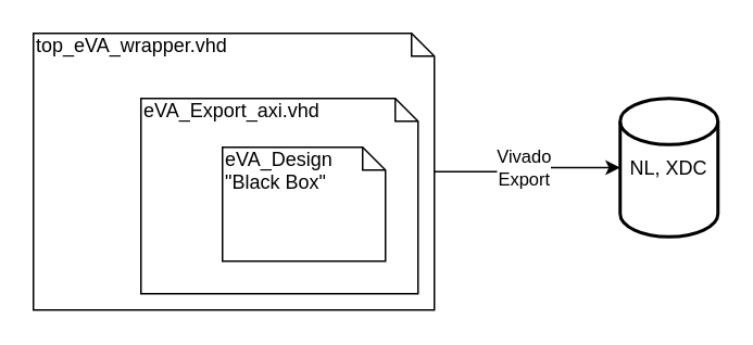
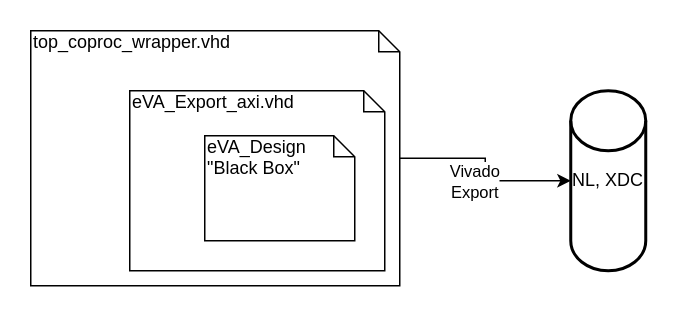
  <mxCell id="0" />
  <mxCell id="1" parent="0" />
  <mxCell id="2" style="edgeStyle=orthogonalEdgeStyle;rounded=0;orthogonalLoop=1;jettySize=auto;html=1;entryX=0;entryY=0.5;entryDx=0;entryDy=0;entryPerimeter=0;" edge="1" parent="1" source="4" target="7"><mxGeometry relative="1" as="geometry" /></mxCell>
  <mxCell id="3" value="Vivado&lt;br&gt;Export" style="edgeLabel;html=1;align=center;verticalAlign=middle;resizable=0;points=[];" vertex="1" connectable="0" parent="2"><mxGeometry x="0.242" y="3" relative="1" as="geometry"><mxPoint x="-15.5" y="3" as="offset" /></mxGeometry></mxCell>
- <mxCell id="4" value="top_eVA_wrapper.vhd" style="shape=note;whiteSpace=wrap;html=1;size=14;verticalAlign=top;align=left;spacingTop=-6;shadow=0;glass=0;" vertex="1" parent="1"><mxGeometry x="20" y="20" width="246" height="170" as="geometry" /></mxCell>
+ <mxCell id="4" value="top_coproc_wrapper.vhd" style="shape=note;whiteSpace=wrap;html=1;size=14;verticalAlign=top;align=left;spacingTop=-6;shadow=0;glass=0;" vertex="1" parent="1"><mxGeometry x="20" y="20" width="246" height="170" as="geometry" /></mxCell>
  <mxCell id="5" value="eVA_Export_axi.vhd" style="shape=note;whiteSpace=wrap;html=1;size=14;verticalAlign=top;align=left;spacingTop=-6;shadow=0;glass=0;" vertex="1" parent="1"><mxGeometry x="86" y="60" width="170" height="120" as="geometry" /></mxCell>
  <mxCell id="6" value="eVA_Design&lt;br&gt;&quot;Black Box&quot;" style="shape=note;whiteSpace=wrap;html=1;size=14;verticalAlign=top;align=left;spacingTop=-6;shadow=0;glass=0;" vertex="1" parent="1"><mxGeometry x="136" y="90" width="100" height="70" as="geometry" /></mxCell>
- <mxCell id="7" value="NL, XDC" style="strokeWidth=2;html=1;shape=mxgraph.flowchart.database;whiteSpace=wrap;shadow=0;glass=0;" vertex="1" parent="1"><mxGeometry x="380" y="60" width="60" height="85" as="geometry" /></mxCell>
+ <mxCell id="7" value="NL, XDC" style="strokeWidth=2;html=1;shape=mxgraph.flowchart.database;whiteSpace=wrap;shadow=0;glass=0;" vertex="1" parent="1"><mxGeometry x="380" y="60" width="50" height="120" as="geometry" /></mxCell>
